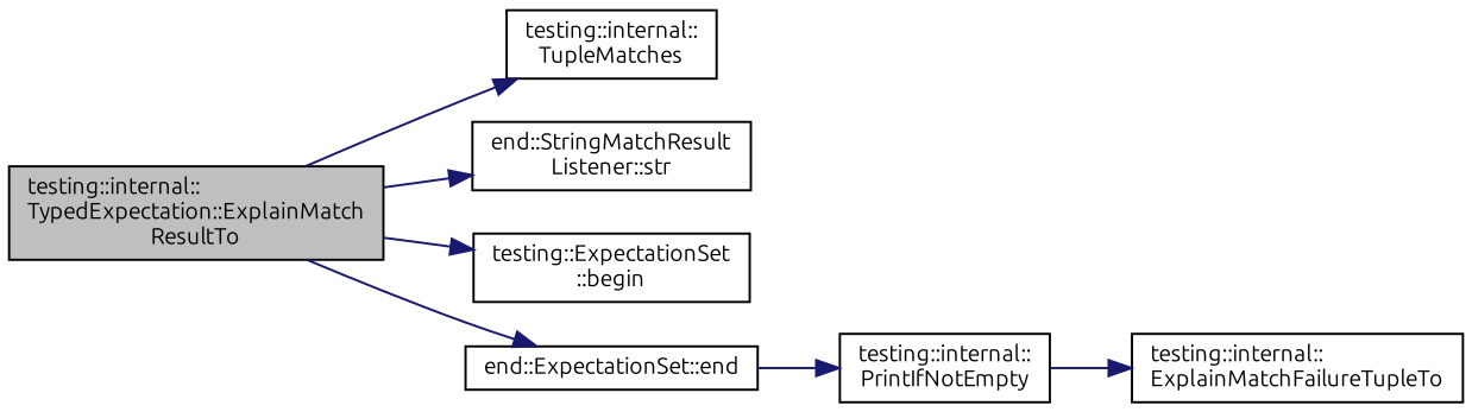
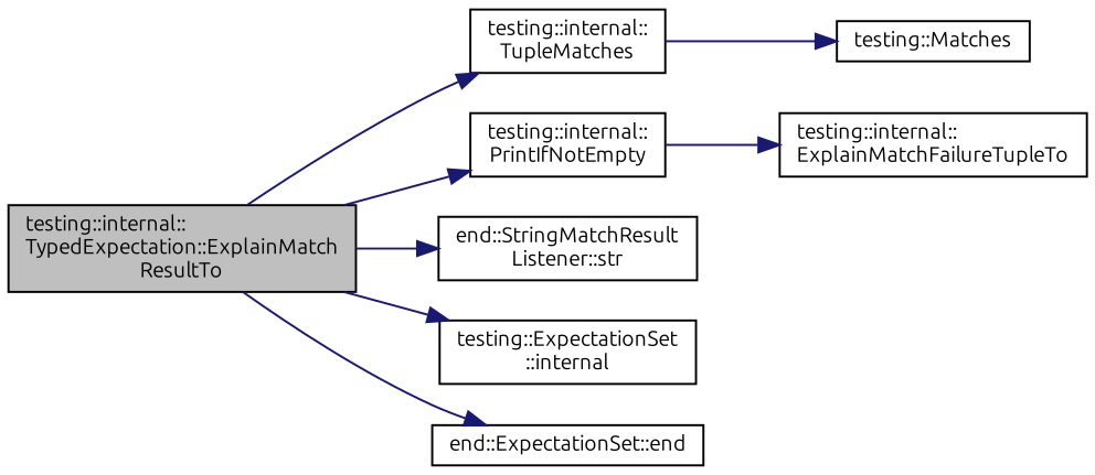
  digraph {
    fontname=Ubuntu
    rankdir=LR
    node [color=black fillcolor=white fontname=Ubuntu fontsize=10 shape=record style=filled]
    edge [color=midnightblue fontname=Ubuntu fontsize=10 labelfontname=Helvetica labelfontsize=10 style=solid]
    n1 [fillcolor=grey75 fontcolor=black height=0.2 label="testing::internal::\lTypedExpectation::ExplainMatch\lResultTo" width=0.4]
    n2 [height=0.2 label="testing::internal::\lTupleMatches" width=0.4]
    n3 [height=0.2 label="testing::internal::\lPrintIfNotEmpty" width=0.4]
    n4 [height=0.2 label="end::StringMatchResult\lListener::str" width=0.4]
-   n5 [height=0.2 label="testing::ExpectationSet\l::begin" width=0.4]
+   n5 [height=0.2 label="testing::ExpectationSet\l::internal" width=0.4]
    n6 [height=0.2 label="end::ExpectationSet::end" width=0.4]
+   n7 [height=0.2 label="testing::Matches" width=0.4]
    n8 [height=0.2 label="testing::internal::\lExplainMatchFailureTupleTo" width=0.4]
    n1 -> n2
-   n6 -> n3
+   n1 -> n3
    n1 -> n4
    n1 -> n5
    n1 -> n6
+   n2 -> n7
    n3 -> n8
  }
